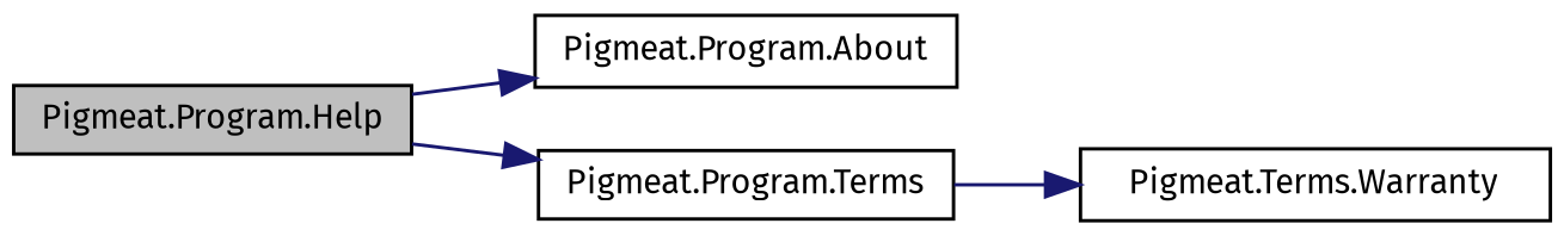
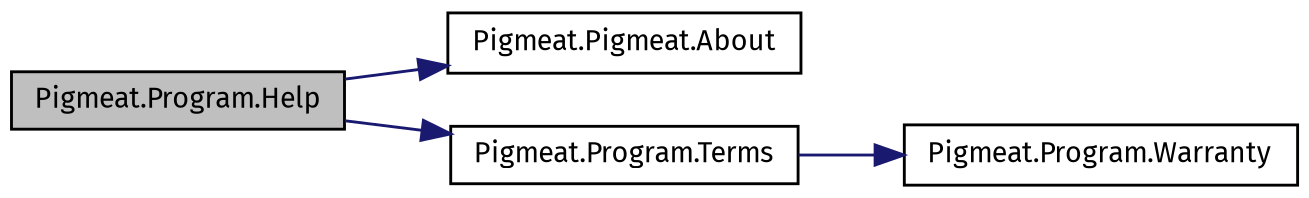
  digraph {
    fontname="Fira Sans"
    rankdir=LR
    node [color=black fillcolor=white fontname="Fira Sans" fontsize=10 shape=record style=filled]
    edge [color=midnightblue fontname="Fira Sans" fontsize=10 labelfontname=Helvetica labelfontsize=10 style=solid]
    n1 [fillcolor=grey75 fontcolor=black height=0.2 label="Pigmeat.Program.Help" width=0.4]
-   n2 [height=0.2 label="Pigmeat.Program.About" width=0.4]
+   n2 [height=0.2 label="Pigmeat.Pigmeat.About" width=0.4]
    n3 [height=0.2 label="Pigmeat.Program.Terms" width=0.4]
-   n4 [height=0.2 label="Pigmeat.Terms.Warranty" width=0.4]
+   n4 [height=0.2 label="Pigmeat.Program.Warranty" width=0.4]
    n1 -> n2
    n1 -> n3
    n3 -> n4
  }
